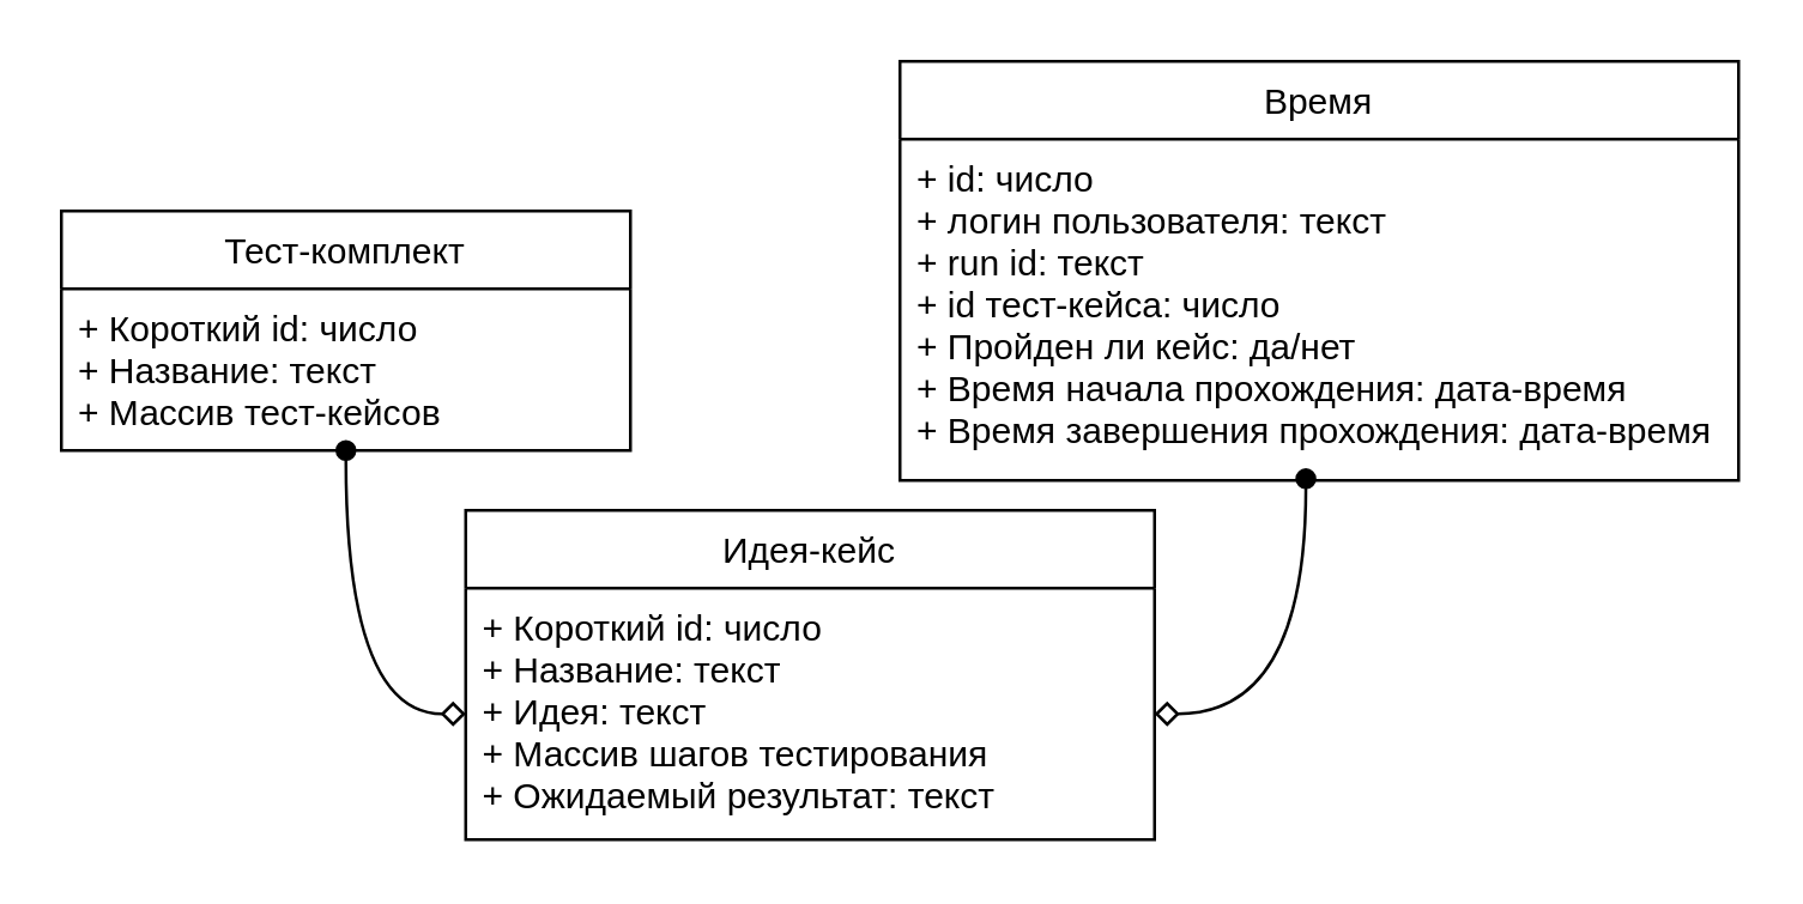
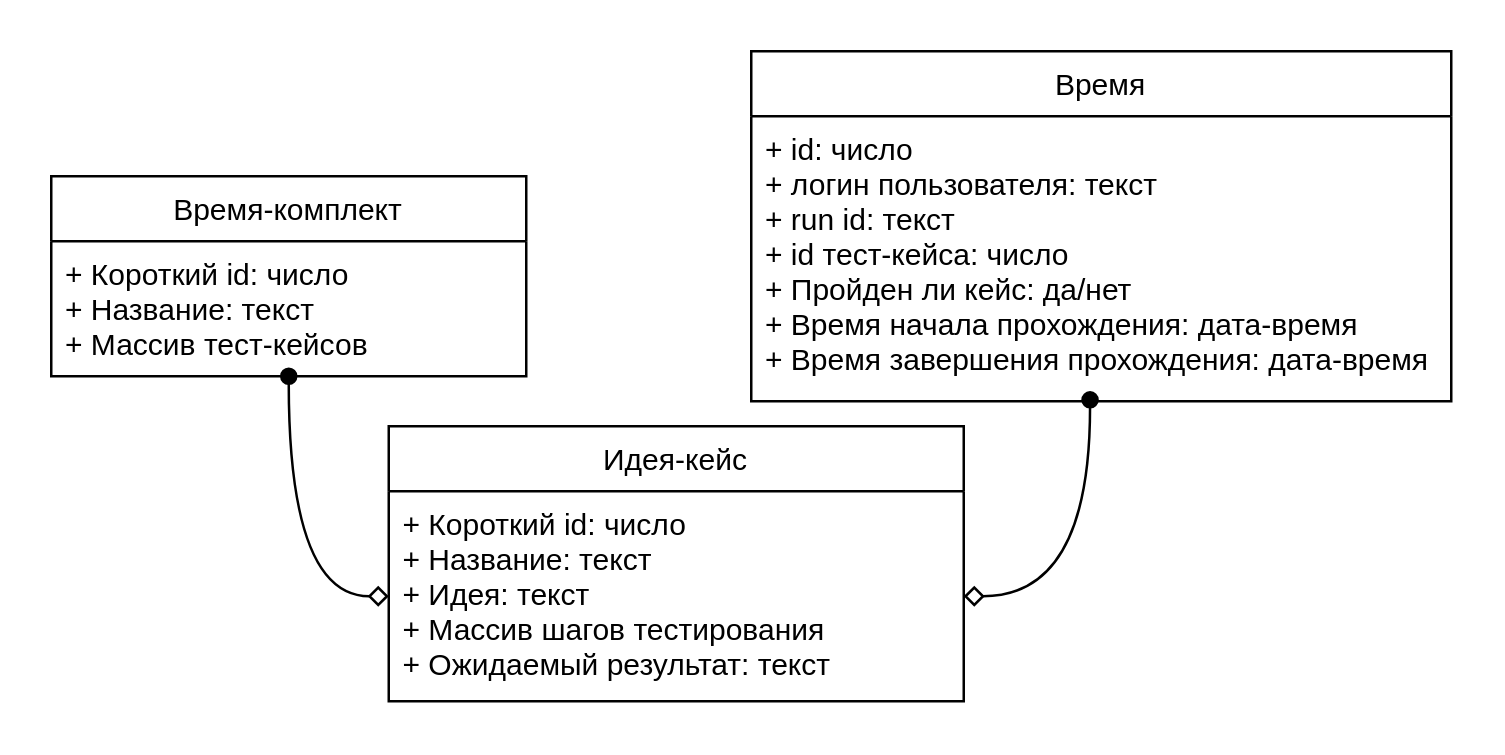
  <mxCell id="0" />
  <mxCell id="1" parent="0" />
  <mxCell id="2" value="Идея-кейс" style="swimlane;fontStyle=0;childLayout=stackLayout;horizontal=1;startSize=26;fillColor=none;horizontalStack=0;resizeParent=1;resizeParentMax=0;resizeLast=0;collapsible=1;marginBottom=0;" parent="1" vertex="1"><mxGeometry x="155" y="170" width="230" height="110" as="geometry" /></mxCell>
  <mxCell id="3" value="+ Короткий id: число&#10;+ Название: текст&#10;+ Идея: текст&#10;+ Массив шагов тестирования&#10;+ Ожидаемый результат: текст" style="text;strokeColor=none;fillColor=none;align=left;verticalAlign=top;spacingLeft=4;spacingRight=4;overflow=hidden;rotatable=0;points=[[0,0.5],[1,0.5]];portConstraint=eastwest;" parent="2" vertex="1"><mxGeometry y="26" width="230" height="84" as="geometry" /></mxCell>
  <mxCell id="4" style="edgeStyle=orthogonalEdgeStyle;rounded=0;orthogonalLoop=1;jettySize=auto;html=1;curved=1;startArrow=oval;startFill=1;endArrow=diamond;endFill=0;" parent="1" source="5" target="3" edge="1"><mxGeometry relative="1" as="geometry" /></mxCell>
- <mxCell id="5" value="Тест-комплект" style="swimlane;fontStyle=0;childLayout=stackLayout;horizontal=1;startSize=26;fillColor=none;horizontalStack=0;resizeParent=1;resizeParentMax=0;resizeLast=0;collapsible=1;marginBottom=0;" parent="1" vertex="1"><mxGeometry x="20" y="70" width="190" height="80" as="geometry" /></mxCell>
+ <mxCell id="5" value="Время-комплект" style="swimlane;fontStyle=0;childLayout=stackLayout;horizontal=1;startSize=26;fillColor=none;horizontalStack=0;resizeParent=1;resizeParentMax=0;resizeLast=0;collapsible=1;marginBottom=0;" parent="1" vertex="1"><mxGeometry x="20" y="70" width="190" height="80" as="geometry" /></mxCell>
  <mxCell id="6" value="+ Короткий id: число&#10;+ Название: текст&#10;+ Массив тест-кейсов" style="text;strokeColor=none;fillColor=none;align=left;verticalAlign=top;spacingLeft=4;spacingRight=4;overflow=hidden;rotatable=0;points=[[0,0.5],[1,0.5]];portConstraint=eastwest;" parent="5" vertex="1"><mxGeometry y="26" width="190" height="54" as="geometry" /></mxCell>
  <mxCell id="7" value="Время" style="swimlane;fontStyle=0;childLayout=stackLayout;horizontal=1;startSize=26;fillColor=none;horizontalStack=0;resizeParent=1;resizeParentMax=0;resizeLast=0;collapsible=1;marginBottom=0;" parent="1" vertex="1"><mxGeometry x="300" y="20" width="280" height="140" as="geometry" /></mxCell>
  <mxCell id="8" value="+ id: число&#10;+ логин пользователя: текст&#10;+ run id: текст&#10;+ id тест-кейса: число&#10;+ Пройден ли кейс: да/нет&#10;+ Время начала прохождения: дата-время&#10;+ Время завершения прохождения: дата-время" style="text;strokeColor=none;fillColor=none;align=left;verticalAlign=top;spacingLeft=4;spacingRight=4;overflow=hidden;rotatable=0;points=[[0,0.5],[1,0.5]];portConstraint=eastwest;" parent="7" vertex="1"><mxGeometry y="26" width="280" height="114" as="geometry" /></mxCell>
  <mxCell id="9" style="edgeStyle=orthogonalEdgeStyle;curved=1;rounded=0;orthogonalLoop=1;jettySize=auto;html=1;startArrow=oval;startFill=1;endArrow=diamond;endFill=0;exitX=0.484;exitY=0.995;exitDx=0;exitDy=0;exitPerimeter=0;entryX=1;entryY=0.5;entryDx=0;entryDy=0;" parent="1" source="8" target="3" edge="1"><mxGeometry relative="1" as="geometry" /></mxCell>
